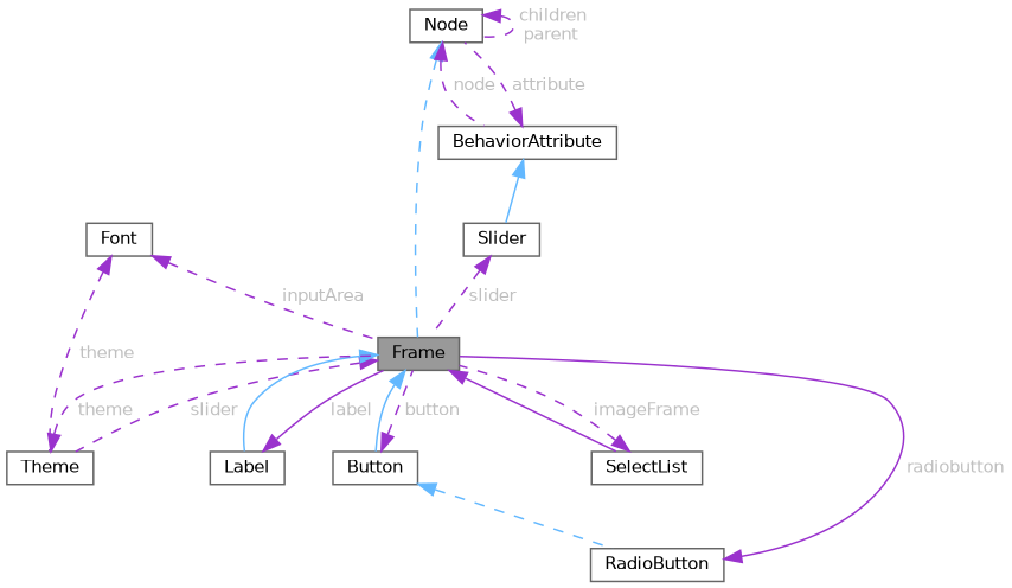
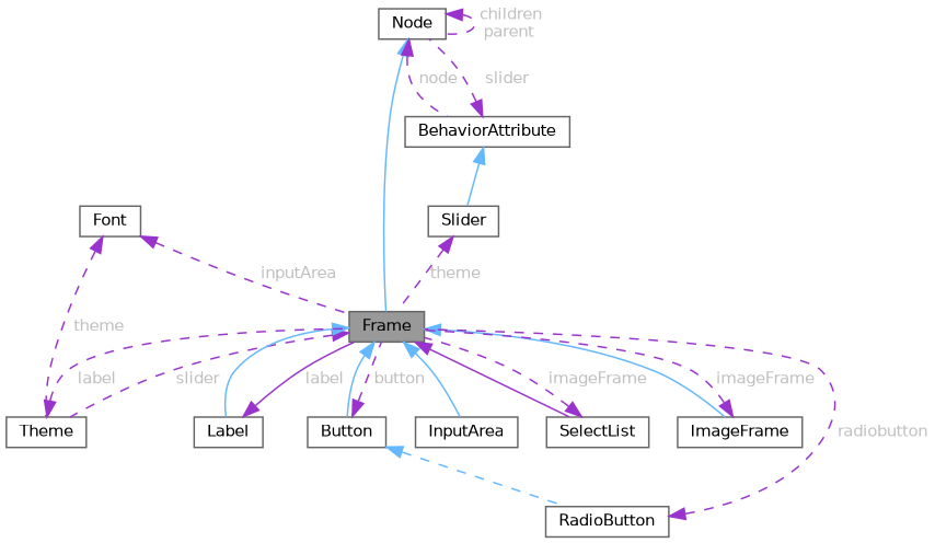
  digraph {
    node [color=gray40 fillcolor=white fontname=Helvetica fontsize=10 shape=box style=filled]
    edge [color=darkorchid3 dir=back fontcolor=grey fontname=Helvetica fontsize=10 labelfontname=Helvetica labelfontsize=10 style=dashed]
    n1 [fillcolor=grey60 fontcolor=black height=0.2 label=Frame width=0.4]
    n2 [height=0.2 label=Theme width=0.4]
    n3 [height=0.2 label=Label width=0.4]
    n4 [height=0.2 label=Button width=0.4]
+   n5 [height=0.2 label=InputArea width=0.4]
    n6 [height=0.2 label=SelectList width=0.4]
+   n7 [height=0.2 label=ImageFrame width=0.4]
    n8 [height=0.2 label=RadioButton width=0.4]
    n9 [height=0.2 label="Node" width=0.4]
    n10 [height=0.2 label=BehaviorAttribute width=0.4]
    n11 [height=0.2 label=Slider width=0.4]
    n12 [height=0.2 label=Font width=0.4]
    n1 -> n2 [label=" slider"]
    n1 -> n3 [color=steelblue1 style=solid fontcolor=""]
    n1 -> n4 [color=steelblue1 style=solid fontcolor=""]
+   n1 -> n5 [color=steelblue1 style=solid fontcolor=""]
    n1 -> n6 [style=solid fontcolor=""]
-   n2 -> n1 [label=" theme"]
+   n1 -> n7 [color=steelblue1 style=solid fontcolor=""]
+   n2 -> n1 [label=" label"]
    n3 -> n1 [label=" label" style=solid]
    n4 -> n1 [label=" button"]
    n4 -> n8 [color=steelblue1 fontcolor=""]
    n6 -> n1 [label=" imageFrame"]
-   n8 -> n1 [label=" radiobutton" style=solid]
-   n9 -> n1 [color=steelblue1 fontcolor=""]
+   n7 -> n1 [label=" imageFrame"]
+   n8 -> n1 [label=" radiobutton"]
+   n9 -> n1 [color=steelblue1 style=solid fontcolor=""]
    n9 -> n9 [label=" children\nparent"]
    n9 -> n10 [label=" node"]
-   n10 -> n9 [label=" attribute"]
+   n10 -> n9 [label=" slider"]
    n10 -> n11 [color=steelblue1 style=solid fontcolor=""]
-   n11 -> n1 [label=" slider"]
+   n11 -> n1 [label=" theme"]
    n12 -> n1 [label=" inputArea"]
    n12 -> n2 [label=" theme"]
  }
